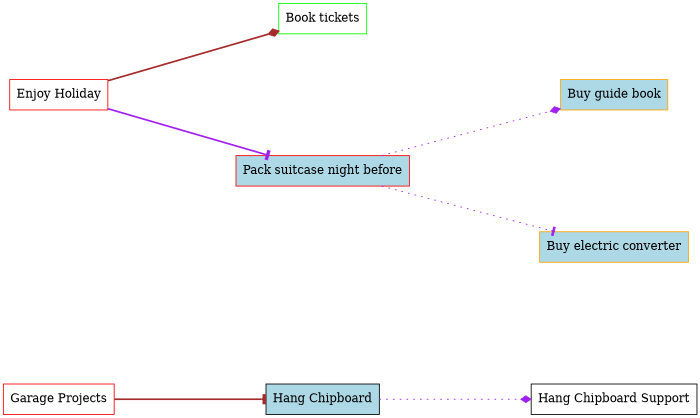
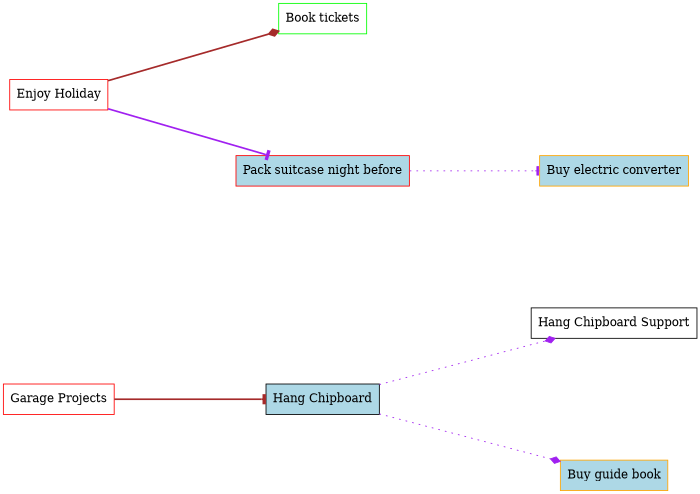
  digraph {
    nodesep=2.0
    rankdir=LR
    ranksep=2.0
    node [color=red fillcolor=white shape=rectangle style=filled]
    edge [arrowhead=tee color=purple style=bold]
    n1 [label="Garage Projects"]
    n2 [color=black fillcolor=lightblue label="Hang Chipboard"]
    n3 [color=black label="Hang Chipboard Support"]
    n4 [label="Enjoy Holiday"]
    n5 [color=green label="Book tickets"]
    n6 [fillcolor=lightblue label="Pack suitcase night before"]
    n7 [color=orange fillcolor=lightblue label="Buy guide book"]
    n8 [color=orange fillcolor=lightblue label="Buy electric converter"]
    n1 -> n2 [color=brown]
    n2 -> n3 [arrowhead=diamond style=dotted]
    n4 -> n5 [arrowhead=diamond color=brown]
    n4 -> n6
-   n6 -> n7 [arrowhead=diamond style=dotted]
+   n2 -> n7 [arrowhead=diamond style=dotted]
    n6 -> n8 [style=dotted]
  }
